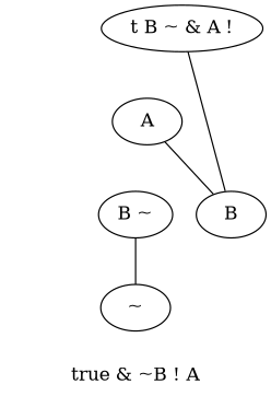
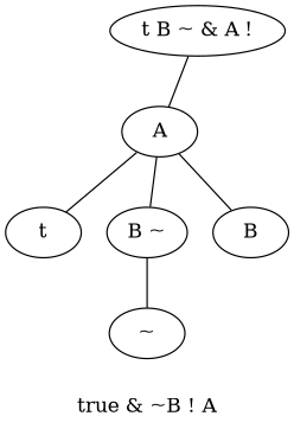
  graph {
    label="true & ~B ! A"
    n1 [label="t B ~ & A !"]
    n2 [label=A]
+   n3 [label=t]
    n4 [label="B ~"]
    n5 [label=B]
    n6 [label="~"]
-   n1 -- n5
+   n1 -- n2
+   n2 -- n3
+   n2 -- n4
    n2 -- n5
    n4 -- n6
  }
